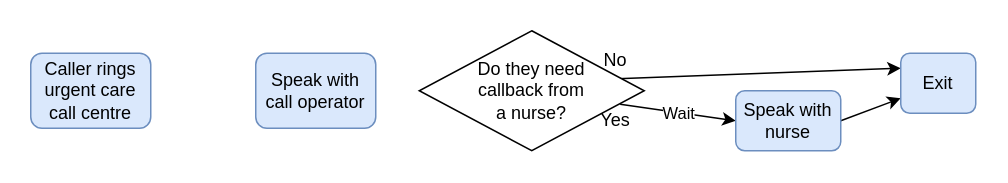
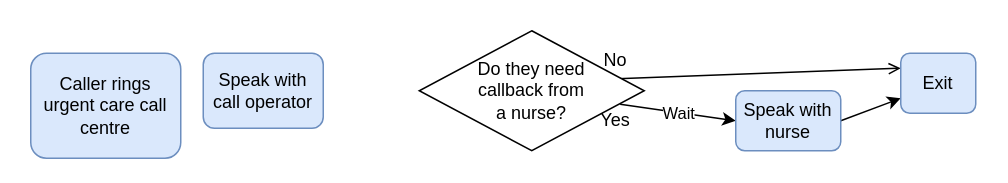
  <mxCell id="0" />
  <mxCell id="1" parent="0" />
- <mxCell id="2" value="Caller rings urgent care call centre" style="rounded=1;whiteSpace=wrap;html=1;fillColor=#dae8fc;strokeColor=#6c8ebf;" vertex="1" parent="1"><mxGeometry x="20" y="35" width="80" height="50" as="geometry" /></mxCell>
- <mxCell id="3" value="Speak with call operator" style="rounded=1;whiteSpace=wrap;html=1;fillColor=#dae8fc;strokeColor=#6c8ebf;" vertex="1" parent="1"><mxGeometry x="170" y="35" width="80" height="50" as="geometry" /></mxCell>
+ <mxCell id="2" value="Caller rings urgent care call centre" style="rounded=1;whiteSpace=wrap;html=1;fillColor=#dae8fc;strokeColor=#6c8ebf;" vertex="1" parent="1"><mxGeometry x="20" y="35" width="100" height="70" as="geometry" /></mxCell>
+ <mxCell id="3" value="Speak with call operator" style="rounded=1;whiteSpace=wrap;html=1;fillColor=#dae8fc;strokeColor=#6c8ebf;" vertex="1" parent="1"><mxGeometry x="135" y="35" width="80" height="50" as="geometry" /></mxCell>
  <mxCell id="4" value="Wait" style="rounded=0;orthogonalLoop=1;jettySize=auto;html=1;exitX=0.893;exitY=0.613;exitDx=0;exitDy=0;entryX=0;entryY=0.5;entryDx=0;entryDy=0;exitPerimeter=0;" edge="1" parent="1" source="6" target="8"><mxGeometry relative="1" as="geometry" /></mxCell>
- <mxCell id="5" style="rounded=0;orthogonalLoop=1;jettySize=auto;html=1;exitX=0.88;exitY=0.4;exitDx=0;exitDy=0;entryX=0;entryY=0.25;entryDx=0;entryDy=0;exitPerimeter=0;" edge="1" parent="1" source="6" target="9"><mxGeometry relative="1" as="geometry" /></mxCell>
+ <mxCell id="5" style="rounded=0;orthogonalLoop=1;jettySize=auto;html=1;exitX=0.88;exitY=0.4;exitDx=0;exitDy=0;entryX=0;entryY=0.25;entryDx=0;entryDy=0;exitPerimeter=0;endArrow=open;" edge="1" parent="1" source="6" target="9"><mxGeometry relative="1" as="geometry" /></mxCell>
  <mxCell id="6" value="Do they need&lt;div&gt;callback from&lt;/div&gt;&lt;div&gt;a nurse?&lt;/div&gt;" style="rhombus;whiteSpace=wrap;html=1;" vertex="1" parent="1"><mxGeometry x="279" y="20" width="150" height="80" as="geometry" /></mxCell>
  <mxCell id="7" style="rounded=0;orthogonalLoop=1;jettySize=auto;html=1;exitX=1;exitY=0.5;exitDx=0;exitDy=0;entryX=0;entryY=0.75;entryDx=0;entryDy=0;" edge="1" parent="1" source="8" target="9"><mxGeometry relative="1" as="geometry" /></mxCell>
  <mxCell id="8" value="Speak with nurse" style="rounded=1;whiteSpace=wrap;html=1;fillColor=#dae8fc;strokeColor=#6c8ebf;" vertex="1" parent="1"><mxGeometry x="490" y="60" width="70" height="40" as="geometry" /></mxCell>
  <mxCell id="9" value="Exit" style="rounded=1;whiteSpace=wrap;html=1;fillColor=#dae8fc;strokeColor=#6c8ebf;" vertex="1" parent="1"><mxGeometry x="600" y="35" width="50" height="40" as="geometry" /></mxCell>
  <mxCell id="10" value="No" style="text;html=1;align=center;verticalAlign=middle;whiteSpace=wrap;rounded=0;" vertex="1" parent="1"><mxGeometry x="380" y="25" width="60" height="30" as="geometry" /></mxCell>
  <mxCell id="11" value="Yes" style="text;html=1;align=center;verticalAlign=middle;whiteSpace=wrap;rounded=0;" vertex="1" parent="1"><mxGeometry x="380" y="65" width="60" height="30" as="geometry" /></mxCell>
